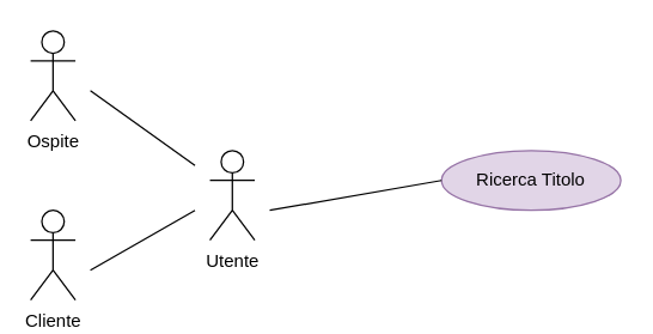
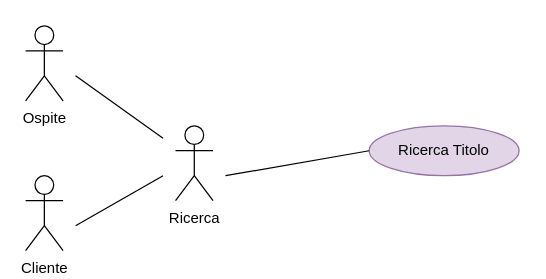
  <mxCell id="0" />
  <mxCell id="1" parent="0" />
  <mxCell id="2" value="Ospite" style="shape=umlActor;verticalLabelPosition=bottom;verticalAlign=top;html=1;outlineConnect=0;" vertex="1" parent="1"><mxGeometry x="20" y="20" width="30" height="60" as="geometry" /></mxCell>
  <mxCell id="3" value="Cliente" style="shape=umlActor;verticalLabelPosition=bottom;verticalAlign=top;html=1;outlineConnect=0;" vertex="1" parent="1"><mxGeometry x="20" y="140" width="30" height="60" as="geometry" /></mxCell>
- <mxCell id="4" value="Utente" style="shape=umlActor;verticalLabelPosition=bottom;verticalAlign=top;html=1;outlineConnect=0;" vertex="1" parent="1"><mxGeometry x="140" y="100" width="30" height="60" as="geometry" /></mxCell>
+ <mxCell id="4" value="Ricerca" style="shape=umlActor;verticalLabelPosition=bottom;verticalAlign=top;html=1;outlineConnect=0;" vertex="1" parent="1"><mxGeometry x="140" y="100" width="30" height="60" as="geometry" /></mxCell>
  <mxCell id="5" value="Ricerca Titolo" style="ellipse;whiteSpace=wrap;html=1;fillColor=#e1d5e7;strokeColor=#9673a6;" vertex="1" parent="1"><mxGeometry x="295" y="100" width="120" height="40" as="geometry" /></mxCell>
  <mxCell id="6" value="" style="endArrow=none;html=1;rounded=0;" edge="1" parent="1"><mxGeometry width="50" height="50" relative="1" as="geometry"><mxPoint x="60" y="60" as="sourcePoint" /><mxPoint x="130" y="110" as="targetPoint" /></mxGeometry></mxCell>
  <mxCell id="7" value="" style="endArrow=none;html=1;rounded=0;" edge="1" parent="1"><mxGeometry width="50" height="50" relative="1" as="geometry"><mxPoint x="60" y="180" as="sourcePoint" /><mxPoint x="130" y="140" as="targetPoint" /></mxGeometry></mxCell>
  <mxCell id="8" value="" style="endArrow=none;html=1;rounded=0;entryX=0;entryY=0.5;entryDx=0;entryDy=0;" edge="1" parent="1" target="5"><mxGeometry width="50" height="50" relative="1" as="geometry"><mxPoint x="180" y="140" as="sourcePoint" /><mxPoint x="240" y="10" as="targetPoint" /></mxGeometry></mxCell>
